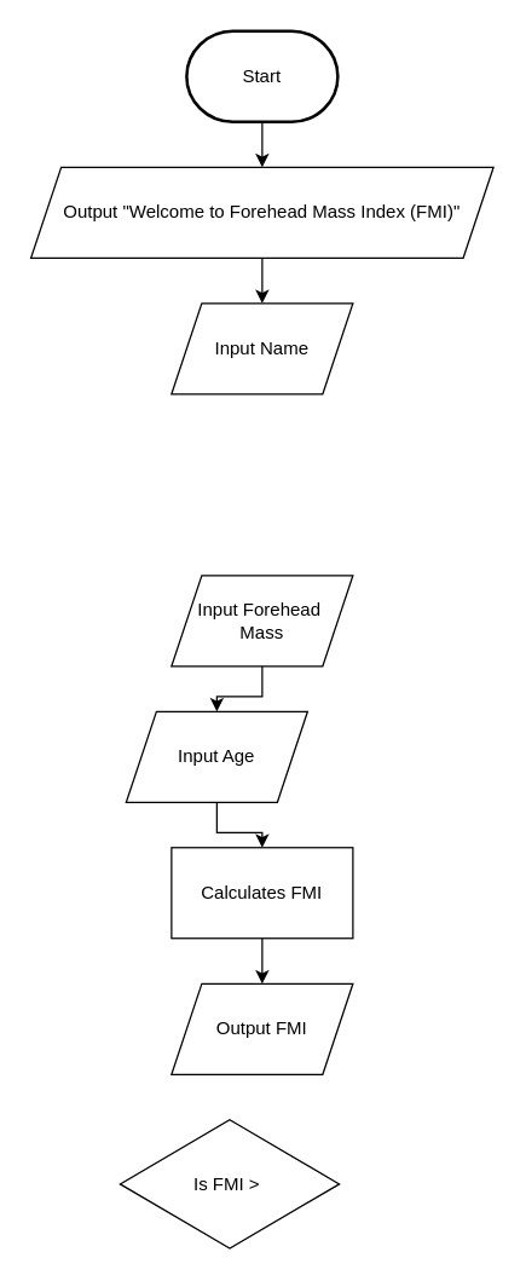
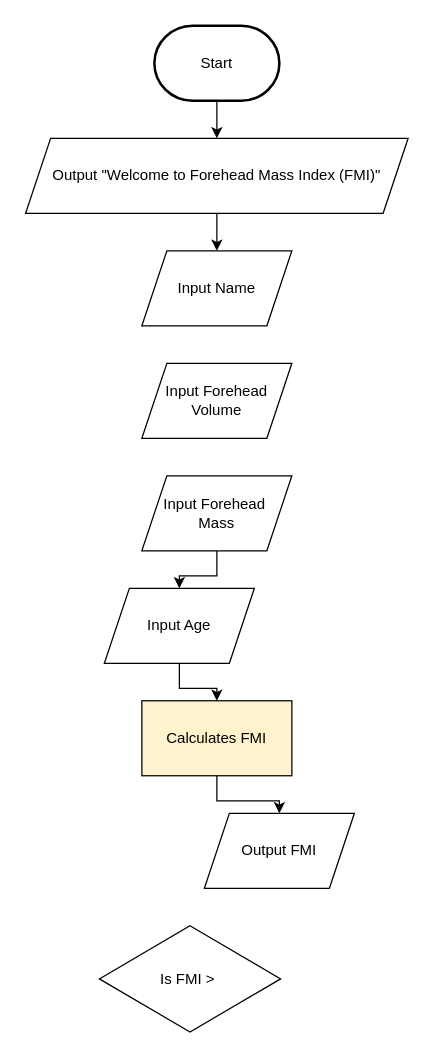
  <mxCell id="0" />
  <mxCell id="1" parent="0" />
  <mxCell id="2" style="edgeStyle=orthogonalEdgeStyle;rounded=0;orthogonalLoop=1;jettySize=auto;html=1;exitX=0.5;exitY=1;exitDx=0;exitDy=0;exitPerimeter=0;" edge="1" parent="1" source="3" target="5"><mxGeometry relative="1" as="geometry" /></mxCell>
  <mxCell id="3" value="Start" style="strokeWidth=2;html=1;shape=mxgraph.flowchart.terminator;whiteSpace=wrap;" vertex="1" parent="1"><mxGeometry x="123" y="20" width="100" height="60" as="geometry" /></mxCell>
  <mxCell id="4" style="edgeStyle=orthogonalEdgeStyle;rounded=0;orthogonalLoop=1;jettySize=auto;html=1;exitX=0.5;exitY=1;exitDx=0;exitDy=0;entryX=0.5;entryY=0;entryDx=0;entryDy=0;" edge="1" parent="1" source="5" target="6"><mxGeometry relative="1" as="geometry" /></mxCell>
  <mxCell id="5" value="Output &quot;Welcome to Forehead Mass Index (FMI)&quot;" style="shape=parallelogram;perimeter=parallelogramPerimeter;whiteSpace=wrap;html=1;fixedSize=1;" vertex="1" parent="1"><mxGeometry x="20" y="110" width="306" height="60" as="geometry" /></mxCell>
  <mxCell id="6" value="Input Name" style="shape=parallelogram;perimeter=parallelogramPerimeter;whiteSpace=wrap;html=1;fixedSize=1;" vertex="1" parent="1"><mxGeometry x="113" y="200" width="120" height="60" as="geometry" /></mxCell>
+ <mxCell id="7" value="Input Forehead Volume" style="shape=parallelogram;perimeter=parallelogramPerimeter;whiteSpace=wrap;html=1;fixedSize=1;" vertex="1" parent="1"><mxGeometry x="113" y="290" width="120" height="60" as="geometry" /></mxCell>
  <mxCell id="8" style="edgeStyle=orthogonalEdgeStyle;rounded=0;orthogonalLoop=1;jettySize=auto;html=1;exitX=0.5;exitY=1;exitDx=0;exitDy=0;entryX=0.5;entryY=0;entryDx=0;entryDy=0;" edge="1" parent="1" source="9" target="11"><mxGeometry relative="1" as="geometry" /></mxCell>
  <mxCell id="9" value="Input Forehead&amp;nbsp;&lt;div&gt;Mass&lt;/div&gt;" style="shape=parallelogram;perimeter=parallelogramPerimeter;whiteSpace=wrap;html=1;fixedSize=1;" vertex="1" parent="1"><mxGeometry x="113" y="380" width="120" height="60" as="geometry" /></mxCell>
  <mxCell id="10" style="edgeStyle=orthogonalEdgeStyle;rounded=0;orthogonalLoop=1;jettySize=auto;html=1;exitX=0.5;exitY=1;exitDx=0;exitDy=0;entryX=0.5;entryY=0;entryDx=0;entryDy=0;" edge="1" parent="1" source="11" target="13"><mxGeometry relative="1" as="geometry" /></mxCell>
  <mxCell id="11" value="Input Age" style="shape=parallelogram;perimeter=parallelogramPerimeter;whiteSpace=wrap;html=1;fixedSize=1;" vertex="1" parent="1"><mxGeometry x="83" y="470" width="120" height="60" as="geometry" /></mxCell>
  <mxCell id="12" style="edgeStyle=orthogonalEdgeStyle;rounded=0;orthogonalLoop=1;jettySize=auto;html=1;exitX=0.5;exitY=1;exitDx=0;exitDy=0;entryX=0.5;entryY=0;entryDx=0;entryDy=0;" edge="1" parent="1" source="13" target="14"><mxGeometry relative="1" as="geometry" /></mxCell>
- <mxCell id="13" value="Calculates FMI" style="rounded=0;whiteSpace=wrap;html=1;" vertex="1" parent="1"><mxGeometry x="113" y="560" width="120" height="60" as="geometry" /></mxCell>
- <mxCell id="14" value="Output FMI" style="shape=parallelogram;perimeter=parallelogramPerimeter;whiteSpace=wrap;html=1;fixedSize=1;" vertex="1" parent="1"><mxGeometry x="113" y="650" width="120" height="60" as="geometry" /></mxCell>
+ <mxCell id="13" value="Calculates FMI" style="rounded=0;whiteSpace=wrap;html=1;fillColor=#fff2cc;" vertex="1" parent="1"><mxGeometry x="113" y="560" width="120" height="60" as="geometry" /></mxCell>
+ <mxCell id="14" value="Output FMI" style="shape=parallelogram;perimeter=parallelogramPerimeter;whiteSpace=wrap;html=1;fixedSize=1;" vertex="1" parent="1"><mxGeometry x="163" y="650" width="120" height="60" as="geometry" /></mxCell>
  <mxCell id="15" value="Is FMI &amp;gt;&amp;nbsp;" style="rhombus;whiteSpace=wrap;html=1;" vertex="1" parent="1"><mxGeometry x="79" y="740" width="145" height="85" as="geometry" /></mxCell>
